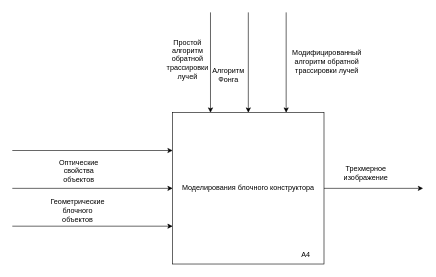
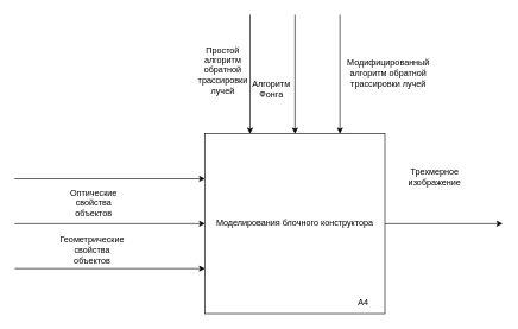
  <mxCell id="0" />
  <mxCell id="1" parent="0" />
  <mxCell id="2" value="Mоделирования блочного конструктора" style="whiteSpace=wrap;html=1;aspect=fixed;" parent="1" vertex="1"><mxGeometry x="287" y="187" width="252" height="252" as="geometry" /></mxCell>
  <mxCell id="3" value="" style="endArrow=classic;html=1;rounded=0;entryX=0;entryY=0.5;entryDx=0;entryDy=0;exitX=1;exitY=0.5;exitDx=0;exitDy=0;" parent="1" target="2" edge="1"><mxGeometry width="50" height="50" relative="1" as="geometry"><mxPoint x="20" y="313" as="sourcePoint" /><mxPoint x="420" y="294" as="targetPoint" /></mxGeometry></mxCell>
  <mxCell id="4" value="" style="endArrow=classic;html=1;rounded=0;entryX=0;entryY=0.25;entryDx=0;entryDy=0;exitX=1;exitY=0.25;exitDx=0;exitDy=0;" parent="1" target="2" edge="1"><mxGeometry width="50" height="50" relative="1" as="geometry"><mxPoint x="20" y="250" as="sourcePoint" /><mxPoint x="420" y="294" as="targetPoint" /></mxGeometry></mxCell>
  <mxCell id="5" value="" style="endArrow=classic;html=1;rounded=0;entryX=0;entryY=0.75;entryDx=0;entryDy=0;exitX=1;exitY=0.75;exitDx=0;exitDy=0;" parent="1" target="2" edge="1"><mxGeometry width="50" height="50" relative="1" as="geometry"><mxPoint x="20" y="376" as="sourcePoint" /><mxPoint x="420" y="294" as="targetPoint" /></mxGeometry></mxCell>
  <mxCell id="6" value="" style="endArrow=classic;html=1;rounded=0;entryX=0.25;entryY=0;entryDx=0;entryDy=0;exitX=0.25;exitY=1;exitDx=0;exitDy=0;" parent="1" target="2" edge="1"><mxGeometry width="50" height="50" relative="1" as="geometry"><mxPoint x="350" y="20" as="sourcePoint" /><mxPoint x="420" y="294" as="targetPoint" /></mxGeometry></mxCell>
  <mxCell id="7" value="" style="endArrow=classic;html=1;rounded=0;entryX=0.5;entryY=0;entryDx=0;entryDy=0;exitX=0.5;exitY=1;exitDx=0;exitDy=0;" parent="1" target="2" edge="1"><mxGeometry width="50" height="50" relative="1" as="geometry"><mxPoint x="413" y="20" as="sourcePoint" /><mxPoint x="420" y="294" as="targetPoint" /></mxGeometry></mxCell>
  <mxCell id="8" value="" style="endArrow=classic;html=1;rounded=0;entryX=0.75;entryY=0;entryDx=0;entryDy=0;exitX=0.75;exitY=1;exitDx=0;exitDy=0;" parent="1" target="2" edge="1"><mxGeometry width="50" height="50" relative="1" as="geometry"><mxPoint x="476" y="20" as="sourcePoint" /><mxPoint x="600" y="162" as="targetPoint" /></mxGeometry></mxCell>
  <mxCell id="9" value="Алгоритм Фонга" style="text;html=1;strokeColor=none;fillColor=none;align=center;verticalAlign=middle;whiteSpace=wrap;rounded=0;" parent="1" vertex="1"><mxGeometry x="350" y="109" width="60" height="30" as="geometry" /></mxCell>
  <mxCell id="10" value="Простой алгоритм обратной трассировки лучей" style="text;html=1;strokeColor=none;fillColor=none;align=center;verticalAlign=middle;whiteSpace=wrap;rounded=0;" parent="1" vertex="1"><mxGeometry x="282" y="77" width="60" height="41" as="geometry" /></mxCell>
  <mxCell id="11" value="Модифицированный алгоритм обратной трассировки лучей" style="text;html=1;strokeColor=none;fillColor=none;align=center;verticalAlign=middle;whiteSpace=wrap;rounded=0;" parent="1" vertex="1"><mxGeometry x="514" y="87" width="60" height="30" as="geometry" /></mxCell>
  <mxCell id="12" value="Оптические свойства объектов" style="text;html=1;strokeColor=none;fillColor=none;align=center;verticalAlign=middle;whiteSpace=wrap;rounded=0;" parent="1" vertex="1"><mxGeometry x="101" y="269" width="60" height="30" as="geometry" /></mxCell>
- <mxCell id="13" value="Геометрические блочного объектов" style="text;html=1;strokeColor=none;fillColor=none;align=center;verticalAlign=middle;whiteSpace=wrap;rounded=0;" parent="1" vertex="1"><mxGeometry x="99" y="335" width="60" height="30" as="geometry" /></mxCell>
+ <mxCell id="13" value="Геометрические свойства объектов" style="text;html=1;strokeColor=none;fillColor=none;align=center;verticalAlign=middle;whiteSpace=wrap;rounded=0;" parent="1" vertex="1"><mxGeometry x="99" y="335" width="60" height="30" as="geometry" /></mxCell>
  <mxCell id="14" value="" style="endArrow=classic;html=1;rounded=0;entryX=0;entryY=0.5;entryDx=0;entryDy=0;exitX=1;exitY=0.5;exitDx=0;exitDy=0;" parent="1" source="2" edge="1"><mxGeometry width="50" height="50" relative="1" as="geometry"><mxPoint x="421" y="157" as="sourcePoint" /><mxPoint x="704" y="313" as="targetPoint" /></mxGeometry></mxCell>
- <mxCell id="15" value="Трехмернoe изображениe" style="text;html=1;strokeColor=none;fillColor=none;align=center;verticalAlign=middle;whiteSpace=wrap;rounded=0;" parent="1" vertex="1"><mxGeometry x="579" y="272" width="60" height="30" as="geometry" /></mxCell>
+ <mxCell id="15" value="Трехмернoe изображениe" style="text;html=1;strokeColor=none;fillColor=none;align=center;verticalAlign=middle;whiteSpace=wrap;rounded=0;" parent="1" vertex="1"><mxGeometry x="579" y="232" width="60" height="30" as="geometry" /></mxCell>
  <mxCell id="16" value="А4" style="text;html=1;strokeColor=none;fillColor=none;align=center;verticalAlign=middle;whiteSpace=wrap;rounded=0;" parent="1" vertex="1"><mxGeometry x="479" y="409" width="60" height="30" as="geometry" /></mxCell>
